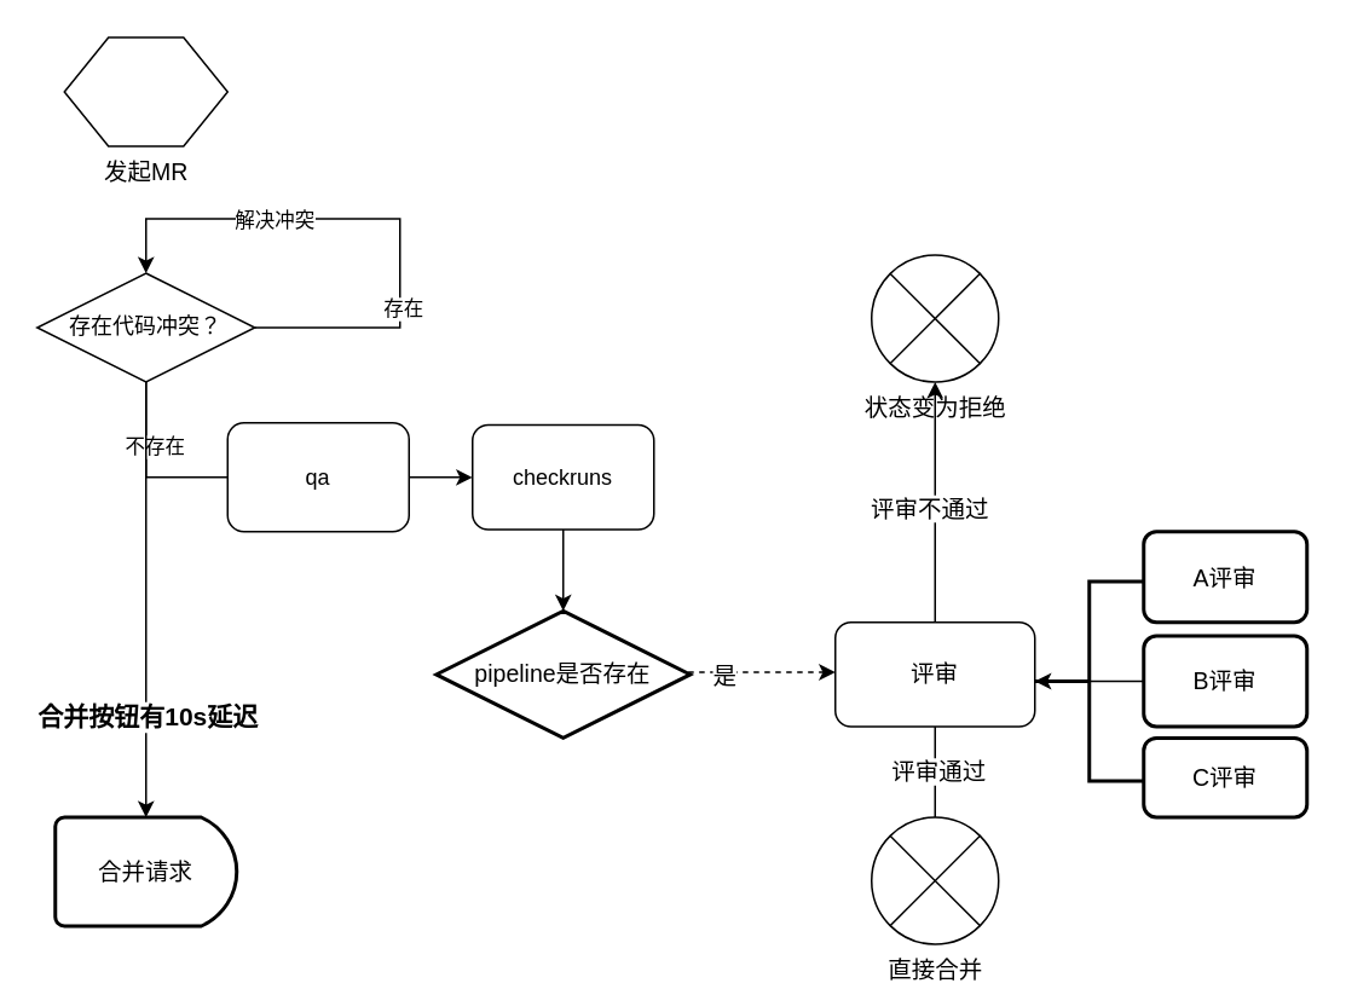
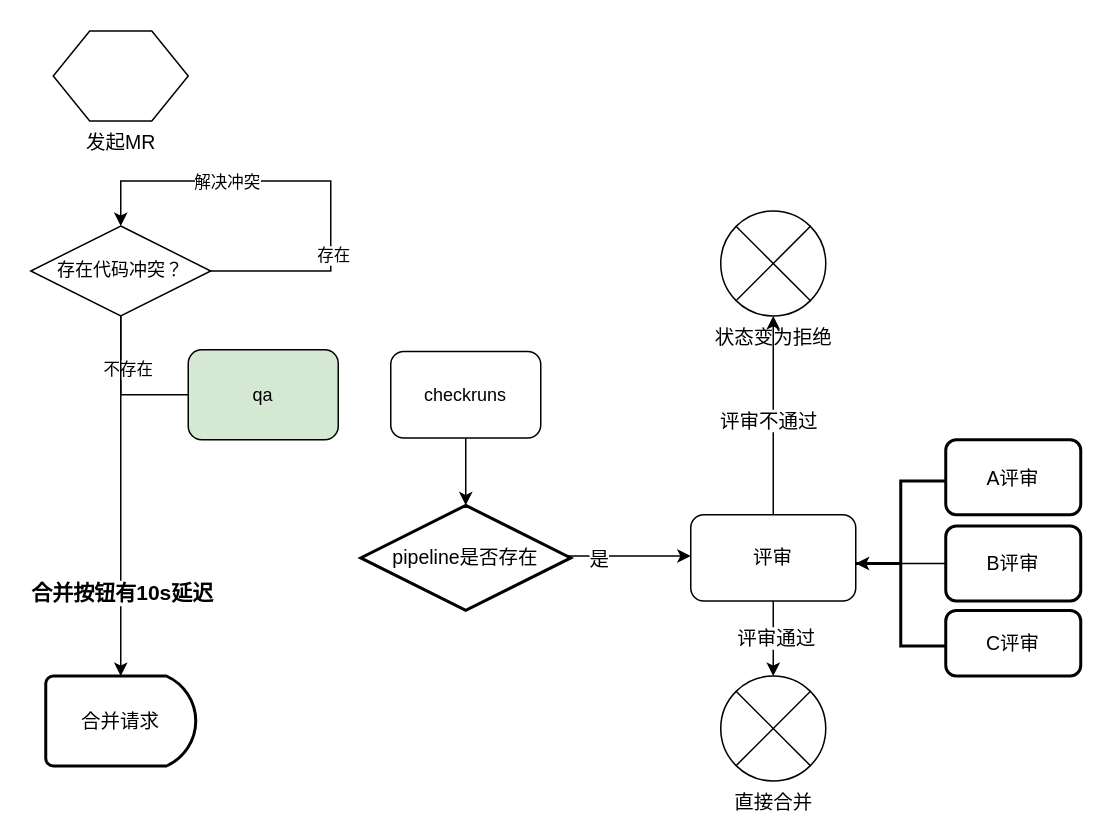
  <mxCell id="0" />
  <mxCell id="1" parent="0" />
  <mxCell id="2" value="" style="edgeStyle=orthogonalEdgeStyle;rounded=0;orthogonalLoop=1;jettySize=auto;html=1;exitX=0.5;exitY=1;exitDx=0;exitDy=0;" parent="1" source="28" target="15" edge="1"><mxGeometry relative="1" as="geometry"><mxPoint x="80" y="260" as="sourcePoint" /><mxPoint x="80" y="450" as="targetPoint" /></mxGeometry></mxCell>
  <mxCell id="3" value="&lt;span style=&quot;font-size: 14px ; font-weight: 700&quot;&gt;合并按钮有10s延迟&lt;/span&gt;" style="edgeLabel;html=1;align=center;verticalAlign=middle;resizable=0;points=[];fontSize=13;" parent="2" vertex="1" connectable="0"><mxGeometry x="-0.3" y="-2" relative="1" as="geometry"><mxPoint x="2" y="100" as="offset" /></mxGeometry></mxCell>
  <mxCell id="4" value="不存在" style="edgeLabel;html=1;align=center;verticalAlign=middle;resizable=0;points=[];" vertex="1" connectable="0" parent="2"><mxGeometry x="-0.711" y="4" relative="1" as="geometry"><mxPoint as="offset" /></mxGeometry></mxCell>
  <mxCell id="5" style="edgeStyle=orthogonalEdgeStyle;rounded=0;orthogonalLoop=1;jettySize=auto;html=1;entryX=0.5;entryY=0;entryDx=0;entryDy=0;entryPerimeter=0;" edge="1" parent="1" source="6" target="16"><mxGeometry relative="1" as="geometry" /></mxCell>
  <mxCell id="6" value="checkruns" style="rounded=1;whiteSpace=wrap;html=1;rotation=0;" parent="1" vertex="1"><mxGeometry x="260" y="233.67" width="100" height="57.67" as="geometry" /></mxCell>
- <mxCell id="7" style="edgeStyle=orthogonalEdgeStyle;rounded=0;orthogonalLoop=1;jettySize=auto;html=1;fontSize=13;exitX=0.936;exitY=0.454;exitDx=0;exitDy=0;exitPerimeter=0;dashed=1;" parent="1" source="16" target="11" edge="1"><mxGeometry relative="1" as="geometry"><mxPoint x="500" y="490" as="targetPoint" /><mxPoint x="370" y="370" as="sourcePoint" /><Array as="points"><mxPoint x="361" y="370" /></Array></mxGeometry></mxCell>
+ <mxCell id="7" style="edgeStyle=orthogonalEdgeStyle;rounded=0;orthogonalLoop=1;jettySize=auto;html=1;fontSize=13;exitX=0.936;exitY=0.454;exitDx=0;exitDy=0;exitPerimeter=0;" parent="1" source="16" target="11" edge="1"><mxGeometry relative="1" as="geometry"><mxPoint x="500" y="490" as="targetPoint" /><mxPoint x="370" y="370" as="sourcePoint" /><Array as="points"><mxPoint x="361" y="370" /></Array></mxGeometry></mxCell>
  <mxCell id="8" value="是" style="edgeLabel;html=1;align=center;verticalAlign=middle;resizable=0;points=[];fontSize=13;" parent="7" vertex="1" connectable="0"><mxGeometry x="-0.1" y="-1" relative="1" as="geometry"><mxPoint as="offset" /></mxGeometry></mxCell>
- <mxCell id="9" style="edgeStyle=orthogonalEdgeStyle;rounded=0;orthogonalLoop=1;jettySize=auto;html=1;entryX=0.5;entryY=0;entryDx=0;entryDy=0;entryPerimeter=0;endArrow=none;" edge="1" parent="1" source="11" target="24"><mxGeometry relative="1" as="geometry" /></mxCell>
+ <mxCell id="9" style="edgeStyle=orthogonalEdgeStyle;rounded=0;orthogonalLoop=1;jettySize=auto;html=1;entryX=0.5;entryY=0;entryDx=0;entryDy=0;entryPerimeter=0;" edge="1" parent="1" source="11" target="24"><mxGeometry relative="1" as="geometry" /></mxCell>
  <mxCell id="10" value="&lt;font style=&quot;font-size: 13px&quot;&gt;评审通过&lt;/font&gt;" style="edgeLabel;html=1;align=center;verticalAlign=middle;resizable=0;points=[];" vertex="1" connectable="0" parent="9"><mxGeometry x="-0.04" y="1" relative="1" as="geometry"><mxPoint as="offset" /></mxGeometry></mxCell>
  <mxCell id="11" value="评审" style="rounded=1;whiteSpace=wrap;html=1;fontSize=13;" parent="1" vertex="1"><mxGeometry x="460" y="342.5" width="110" height="57.5" as="geometry" /></mxCell>
  <mxCell id="12" value="" style="shape=flexArrow;endArrow=classic;html=1;fontSize=13;entryX=1;entryY=0.635;entryDx=0;entryDy=0;entryPerimeter=0;" parent="1" source="17" target="11" edge="1"><mxGeometry width="50" height="50" relative="1" as="geometry"><mxPoint x="650" y="378" as="sourcePoint" /><mxPoint x="640" y="347.5" as="targetPoint" /><Array as="points" /></mxGeometry></mxCell>
  <mxCell id="13" value="" style="endArrow=classic;html=1;fontSize=13;" parent="1" source="11" target="23" edge="1"><mxGeometry width="50" height="50" relative="1" as="geometry"><mxPoint x="400" y="300" as="sourcePoint" /><mxPoint x="80" y="210" as="targetPoint" /><Array as="points" /></mxGeometry></mxCell>
  <mxCell id="14" value="评审不通过" style="edgeLabel;html=1;align=center;verticalAlign=middle;resizable=0;points=[];fontSize=13;" parent="13" vertex="1" connectable="0"><mxGeometry x="-0.049" y="4" relative="1" as="geometry"><mxPoint as="offset" /></mxGeometry></mxCell>
  <mxCell id="15" value="合并请求" style="strokeWidth=2;html=1;shape=mxgraph.flowchart.delay;whiteSpace=wrap;fontSize=13;" parent="1" vertex="1"><mxGeometry x="30" y="450" width="100" height="60" as="geometry" /></mxCell>
  <mxCell id="16" value="pipeline是否存在" style="strokeWidth=2;html=1;shape=mxgraph.flowchart.decision;whiteSpace=wrap;fontSize=13;" parent="1" vertex="1"><mxGeometry x="240" y="336.25" width="140" height="70" as="geometry" /></mxCell>
  <mxCell id="17" value="" style="strokeWidth=2;html=1;shape=mxgraph.flowchart.annotation_2;align=left;labelPosition=right;pointerEvents=1;fontSize=13;" parent="1" vertex="1"><mxGeometry x="570" y="320" width="60" height="110" as="geometry" /></mxCell>
  <mxCell id="18" value="发起MR" style="verticalLabelPosition=bottom;verticalAlign=top;html=1;shape=hexagon;perimeter=hexagonPerimeter2;arcSize=6;size=0.27;fontSize=13;" parent="1" vertex="1"><mxGeometry x="35" y="20" width="90" height="60" as="geometry" /></mxCell>
  <mxCell id="19" value="A评审" style="rounded=1;whiteSpace=wrap;html=1;absoluteArcSize=1;arcSize=14;strokeWidth=2;fontSize=13;" parent="1" vertex="1"><mxGeometry x="630" y="292.5" width="90" height="50" as="geometry" /></mxCell>
  <mxCell id="20" style="edgeStyle=orthogonalEdgeStyle;rounded=0;orthogonalLoop=1;jettySize=auto;html=1;exitX=0;exitY=0.5;exitDx=0;exitDy=0;entryX=0;entryY=0.5;entryDx=0;entryDy=0;entryPerimeter=0;fontSize=13;" parent="1" source="21" target="17" edge="1"><mxGeometry relative="1" as="geometry"><Array as="points"><mxPoint x="610" y="375" /><mxPoint x="610" y="375" /></Array></mxGeometry></mxCell>
  <mxCell id="21" value="B评审" style="rounded=1;whiteSpace=wrap;html=1;absoluteArcSize=1;arcSize=14;strokeWidth=2;fontSize=13;" parent="1" vertex="1"><mxGeometry x="630" y="350" width="90" height="50" as="geometry" /></mxCell>
  <mxCell id="22" value="C评审" style="rounded=1;whiteSpace=wrap;html=1;absoluteArcSize=1;arcSize=14;strokeWidth=2;fontSize=13;" parent="1" vertex="1"><mxGeometry x="630" y="406.25" width="90" height="43.75" as="geometry" /></mxCell>
  <mxCell id="23" value="状态变为拒绝" style="verticalLabelPosition=bottom;verticalAlign=top;html=1;shape=mxgraph.flowchart.or;fontSize=13;" parent="1" vertex="1"><mxGeometry x="480" y="140" width="70" height="70" as="geometry" /></mxCell>
  <mxCell id="24" value="直接合并" style="verticalLabelPosition=bottom;verticalAlign=top;html=1;shape=mxgraph.flowchart.or;fontSize=13;" parent="1" vertex="1"><mxGeometry x="480" y="450" width="70" height="70" as="geometry" /></mxCell>
- <mxCell id="25" style="edgeStyle=orthogonalEdgeStyle;rounded=0;orthogonalLoop=1;jettySize=auto;html=1;exitX=1;exitY=0.5;exitDx=0;exitDy=0;" edge="1" parent="1" source="26" target="6"><mxGeometry relative="1" as="geometry" /></mxCell>
- <mxCell id="26" value="qa" style="rounded=1;whiteSpace=wrap;html=1;" vertex="1" parent="1"><mxGeometry x="125" y="232.5" width="100" height="60" as="geometry" /></mxCell>
+ <mxCell id="26" value="qa" style="rounded=1;whiteSpace=wrap;html=1;fillColor=#d5e8d4;" vertex="1" parent="1"><mxGeometry x="125" y="232.5" width="100" height="60" as="geometry" /></mxCell>
  <mxCell id="27" style="edgeStyle=orthogonalEdgeStyle;rounded=0;orthogonalLoop=1;jettySize=auto;html=1;entryX=0;entryY=0.5;entryDx=0;entryDy=0;endArrow=none;" edge="1" parent="1" source="28" target="26"><mxGeometry relative="1" as="geometry" /></mxCell>
  <mxCell id="28" value="存在代码冲突？" style="rhombus;whiteSpace=wrap;html=1;" vertex="1" parent="1"><mxGeometry x="20" y="150" width="120" height="60" as="geometry" /></mxCell>
  <mxCell id="29" style="edgeStyle=orthogonalEdgeStyle;rounded=0;orthogonalLoop=1;jettySize=auto;html=1;exitX=1;exitY=0.5;exitDx=0;exitDy=0;entryX=0.5;entryY=0;entryDx=0;entryDy=0;" edge="1" parent="1" source="28" target="28"><mxGeometry relative="1" as="geometry"><Array as="points"><mxPoint x="220" y="180" /><mxPoint x="220" y="120" /><mxPoint x="80" y="120" /></Array></mxGeometry></mxCell>
  <mxCell id="30" value="存在" style="edgeLabel;html=1;align=center;verticalAlign=middle;resizable=0;points=[];" vertex="1" connectable="0" parent="29"><mxGeometry x="-0.36" y="-1" relative="1" as="geometry"><mxPoint y="8" as="offset" /></mxGeometry></mxCell>
  <mxCell id="31" value="解决冲突" style="edgeLabel;html=1;align=center;verticalAlign=middle;resizable=0;points=[];" vertex="1" connectable="0" parent="29"><mxGeometry x="0.307" y="-4" relative="1" as="geometry"><mxPoint x="-7" y="4" as="offset" /></mxGeometry></mxCell>
